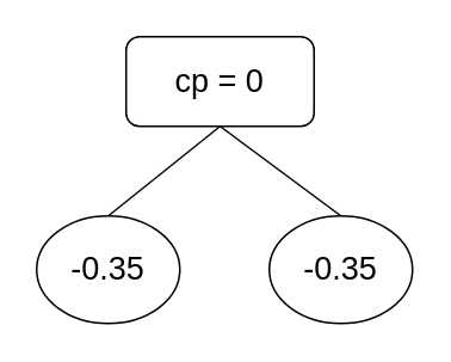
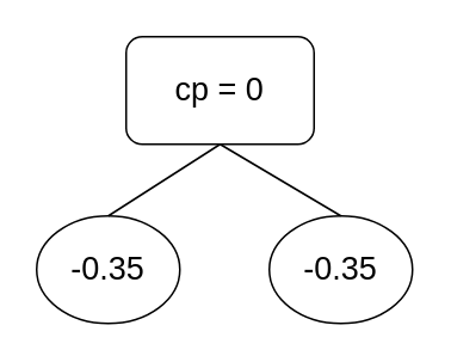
  <mxCell id="0" />
  <mxCell id="1" parent="0" />
- <mxCell id="2" value="&lt;font style=&quot;font-size: 18px&quot;&gt;cp = 0&lt;/font&gt;" style="rounded=1;whiteSpace=wrap;html=1;" vertex="1" parent="1"><mxGeometry x="70" y="20" width="105" height="50" as="geometry" /></mxCell>
+ <mxCell id="2" value="&lt;font style=&quot;font-size: 18px&quot;&gt;cp = 0&lt;/font&gt;" style="rounded=1;whiteSpace=wrap;html=1;" vertex="1" parent="1"><mxGeometry x="70" y="20" width="105" height="60" as="geometry" /></mxCell>
  <mxCell id="3" value="&lt;font style=&quot;font-size: 18px&quot;&gt;-0.35&lt;/font&gt;" style="ellipse;whiteSpace=wrap;html=1;" vertex="1" parent="1"><mxGeometry x="20" y="120" width="80" height="60" as="geometry" /></mxCell>
  <mxCell id="4" value="&lt;font style=&quot;font-size: 18px&quot;&gt;-0.35&lt;/font&gt;" style="ellipse;whiteSpace=wrap;html=1;" vertex="1" parent="1"><mxGeometry x="150" y="120" width="80" height="60" as="geometry" /></mxCell>
  <mxCell id="5" value="" style="endArrow=none;html=1;exitX=0.5;exitY=0;exitDx=0;exitDy=0;entryX=0.5;entryY=1;entryDx=0;entryDy=0;" edge="1" parent="1" source="3" target="2"><mxGeometry width="50" height="50" relative="1" as="geometry"><mxPoint x="310" y="150" as="sourcePoint" /><mxPoint x="360" y="100" as="targetPoint" /></mxGeometry></mxCell>
  <mxCell id="6" value="" style="endArrow=none;html=1;exitX=0.5;exitY=1;exitDx=0;exitDy=0;entryX=0.5;entryY=0;entryDx=0;entryDy=0;" edge="1" parent="1" source="2" target="4"><mxGeometry width="50" height="50" relative="1" as="geometry"><mxPoint x="280" y="130" as="sourcePoint" /><mxPoint x="330" y="80" as="targetPoint" /></mxGeometry></mxCell>
